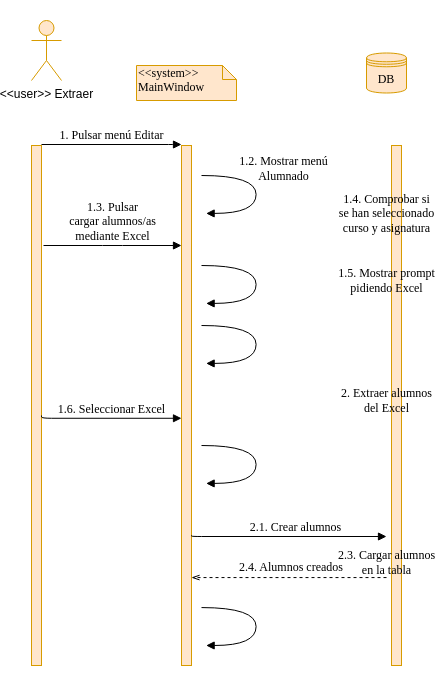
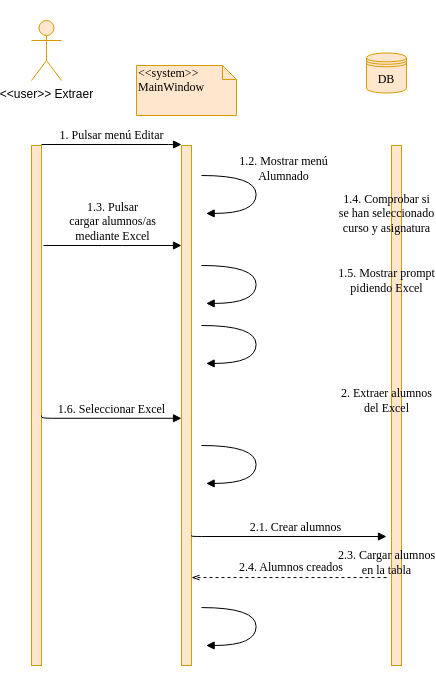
  <mxCell id="0" />
  <mxCell id="1" parent="0" />
  <mxCell id="2" value="1. Pulsar menú Editar" style="html=1;verticalAlign=bottom;endArrow=block;labelBackgroundColor=none;fontFamily=Verdana;fontSize=12;edgeStyle=elbowEdgeStyle;elbow=vertical;" edge="1" parent="1"><mxGeometry relative="1" as="geometry"><mxPoint x="30" y="144" as="sourcePoint" /><mxPoint x="170" y="144" as="targetPoint" /><Array as="points"><mxPoint x="167" y="144" /></Array></mxGeometry></mxCell>
- <mxCell id="3" value="&amp;lt;&amp;lt;system&amp;gt;&amp;gt;&lt;br&gt;MainWindow" style="shape=note;whiteSpace=wrap;html=1;size=14;verticalAlign=top;align=left;spacingTop=-6;rounded=0;shadow=0;comic=0;labelBackgroundColor=none;strokeWidth=1;fontFamily=Verdana;fontSize=12;fillColor=#ffe6cc;strokeColor=#d79b00;" vertex="1" parent="1"><mxGeometry x="125" y="65" width="100" height="35" as="geometry" /></mxCell>
+ <mxCell id="3" value="&amp;lt;&amp;lt;system&amp;gt;&amp;gt;&lt;br&gt;MainWindow" style="shape=note;whiteSpace=wrap;html=1;size=14;verticalAlign=top;align=left;spacingTop=-6;rounded=0;shadow=0;comic=0;labelBackgroundColor=none;strokeWidth=1;fontFamily=Verdana;fontSize=12;fillColor=#ffe6cc;strokeColor=#d79b00;" vertex="1" parent="1"><mxGeometry x="125" y="65" width="100" height="50" as="geometry" /></mxCell>
  <mxCell id="4" value="&amp;lt;&amp;lt;user&amp;gt;&amp;gt; Extraer" style="shape=umlActor;verticalLabelPosition=bottom;verticalAlign=top;html=1;outlineConnect=0;fillColor=#ffe6cc;strokeColor=#d79b00;" vertex="1" parent="1"><mxGeometry x="20" y="20" width="30" height="60" as="geometry" /></mxCell>
  <mxCell id="5" value="" style="html=1;points=[];perimeter=orthogonalPerimeter;rounded=0;shadow=0;comic=0;labelBackgroundColor=none;strokeWidth=1;fontFamily=Verdana;fontSize=12;align=center;fillColor=#ffe6cc;strokeColor=#d79b00;" vertex="1" parent="1"><mxGeometry x="20" y="145" width="10" height="520" as="geometry" /></mxCell>
  <mxCell id="6" value="" style="html=1;points=[];perimeter=orthogonalPerimeter;rounded=0;shadow=0;comic=0;labelBackgroundColor=none;strokeWidth=1;fontFamily=Verdana;fontSize=12;align=center;fillColor=#ffe6cc;strokeColor=#d79b00;" vertex="1" parent="1"><mxGeometry x="170" y="145" width="10" height="520" as="geometry" /></mxCell>
  <mxCell id="7" value="" style="html=1;points=[];perimeter=orthogonalPerimeter;rounded=0;shadow=0;comic=0;labelBackgroundColor=none;strokeWidth=1;fontFamily=Verdana;fontSize=12;align=center;fillColor=#ffe6cc;strokeColor=#d79b00;" vertex="1" parent="1"><mxGeometry x="380" y="145" width="10" height="520" as="geometry" /></mxCell>
  <mxCell id="8" value="2.1. Crear alumnos" style="html=1;verticalAlign=bottom;endArrow=block;labelBackgroundColor=none;fontFamily=Verdana;fontSize=12;edgeStyle=elbowEdgeStyle;elbow=vertical;" edge="1" parent="1"><mxGeometry x="0.075" relative="1" as="geometry"><mxPoint x="180" y="535" as="sourcePoint" /><mxPoint x="375" y="536" as="targetPoint" /><mxPoint as="offset" /></mxGeometry></mxCell>
  <mxCell id="9" value="" style="endArrow=openThin;dashed=1;html=1;endFill=0;" edge="1" parent="1"><mxGeometry width="50" height="50" relative="1" as="geometry"><mxPoint x="375" y="577.07" as="sourcePoint" /><mxPoint x="180" y="577.07" as="targetPoint" /></mxGeometry></mxCell>
  <mxCell id="10" value="2.4. Alumnos creados" style="text;html=1;strokeColor=none;fillColor=none;align=center;verticalAlign=middle;whiteSpace=wrap;rounded=0;fontFamily=Verdana;" vertex="1" parent="1"><mxGeometry x="205" y="557.07" width="150" height="20" as="geometry" /></mxCell>
  <mxCell id="11" value="1.2. Mostrar menú &lt;br&gt;Alumnado" style="html=1;verticalAlign=bottom;endArrow=block;labelBackgroundColor=none;fontFamily=Verdana;fontSize=12;elbow=vertical;edgeStyle=orthogonalEdgeStyle;curved=1;entryX=1;entryY=0.286;entryPerimeter=0;exitX=1.038;exitY=0.345;exitPerimeter=0;" edge="1" parent="1"><mxGeometry x="-0.093" y="27" relative="1" as="geometry"><mxPoint x="190" y="175" as="sourcePoint" /><mxPoint x="194.62" y="212.92" as="targetPoint" /><Array as="points"><mxPoint x="244.62" y="174.9" /><mxPoint x="244.62" y="212.9" /></Array><mxPoint as="offset" /></mxGeometry></mxCell>
  <mxCell id="12" value="1.3. Pulsar &lt;br&gt;cargar alumnos/as &lt;br&gt;mediante Excel" style="html=1;verticalAlign=bottom;endArrow=block;entryX=0;entryY=0;labelBackgroundColor=none;fontFamily=Verdana;fontSize=12;edgeStyle=elbowEdgeStyle;elbow=vertical;" edge="1" parent="1"><mxGeometry relative="1" as="geometry"><mxPoint x="32" y="245" as="sourcePoint" /><mxPoint x="170" y="245" as="targetPoint" /></mxGeometry></mxCell>
  <mxCell id="13" value="1.6. Seleccionar Excel" style="html=1;verticalAlign=bottom;endArrow=block;labelBackgroundColor=none;fontFamily=Verdana;fontSize=12;edgeStyle=elbowEdgeStyle;elbow=vertical;exitX=1.117;exitY=0.579;exitDx=0;exitDy=0;exitPerimeter=0;" edge="1" parent="1"><mxGeometry x="0.018" relative="1" as="geometry"><mxPoint x="30" y="415" as="sourcePoint" /><mxPoint x="170" y="418" as="targetPoint" /><Array as="points"><mxPoint x="109.23" y="417.77" /></Array><mxPoint as="offset" /></mxGeometry></mxCell>
  <mxCell id="14" value="1.5. Mostrar prompt&lt;br&gt;pidiendo Excel" style="html=1;verticalAlign=bottom;endArrow=block;labelBackgroundColor=none;fontFamily=Verdana;fontSize=12;elbow=vertical;edgeStyle=orthogonalEdgeStyle;curved=1;entryX=1;entryY=0.286;entryPerimeter=0;exitX=1.038;exitY=0.345;exitPerimeter=0;" edge="1" parent="1"><mxGeometry x="0.298" y="65" relative="1" as="geometry"><mxPoint x="190" y="325" as="sourcePoint" /><mxPoint x="194.62" y="362.92" as="targetPoint" /><Array as="points"><mxPoint x="244.62" y="324.9" /><mxPoint x="244.62" y="362.9" /></Array><mxPoint x="65" y="-65" as="offset" /></mxGeometry></mxCell>
  <mxCell id="15" value="2.3. Cargar alumnos&lt;br&gt;en la tabla" style="html=1;verticalAlign=bottom;endArrow=block;labelBackgroundColor=none;fontFamily=Verdana;fontSize=12;elbow=vertical;edgeStyle=orthogonalEdgeStyle;curved=1;entryX=1;entryY=0.286;entryPerimeter=0;exitX=1.038;exitY=0.345;exitPerimeter=0;" edge="1" parent="1"><mxGeometry x="0.298" y="65" relative="1" as="geometry"><mxPoint x="190" y="607.07" as="sourcePoint" /><mxPoint x="194.62" y="644.99" as="targetPoint" /><Array as="points"><mxPoint x="244.62" y="606.97" /><mxPoint x="244.62" y="644.97" /></Array><mxPoint x="65" y="-65" as="offset" /></mxGeometry></mxCell>
  <mxCell id="16" value="1.4. Comprobar si&lt;br&gt;se han seleccionado&lt;br&gt;curso y asignatura" style="html=1;verticalAlign=bottom;endArrow=block;labelBackgroundColor=none;fontFamily=Verdana;fontSize=12;elbow=vertical;edgeStyle=orthogonalEdgeStyle;curved=1;entryX=1;entryY=0.286;entryPerimeter=0;exitX=1.038;exitY=0.345;exitPerimeter=0;" edge="1" parent="1"><mxGeometry x="0.298" y="65" relative="1" as="geometry"><mxPoint x="190" y="265" as="sourcePoint" /><mxPoint x="194.62" y="302.92" as="targetPoint" /><Array as="points"><mxPoint x="244.62" y="264.9" /><mxPoint x="244.62" y="302.9" /></Array><mxPoint x="65" y="-65" as="offset" /></mxGeometry></mxCell>
  <mxCell id="17" value="2. Extraer alumnos&lt;br&gt;del Excel" style="html=1;verticalAlign=bottom;endArrow=block;labelBackgroundColor=none;fontFamily=Verdana;fontSize=12;elbow=vertical;edgeStyle=orthogonalEdgeStyle;curved=1;entryX=1;entryY=0.286;entryPerimeter=0;exitX=1.038;exitY=0.345;exitPerimeter=0;" edge="1" parent="1"><mxGeometry x="0.298" y="65" relative="1" as="geometry"><mxPoint x="190" y="445" as="sourcePoint" /><mxPoint x="194.62" y="482.92" as="targetPoint" /><Array as="points"><mxPoint x="244.62" y="444.9" /><mxPoint x="244.62" y="482.9" /></Array><mxPoint x="65" y="-65" as="offset" /></mxGeometry></mxCell>
  <mxCell id="18" value="DB" style="shape=datastore;whiteSpace=wrap;html=1;fontFamily=Verdana;fontSize=12;fillColor=#ffe6cc;strokeColor=#d79b00;" vertex="1" parent="1"><mxGeometry x="355" y="52.5" width="40" height="40" as="geometry" /></mxCell>
